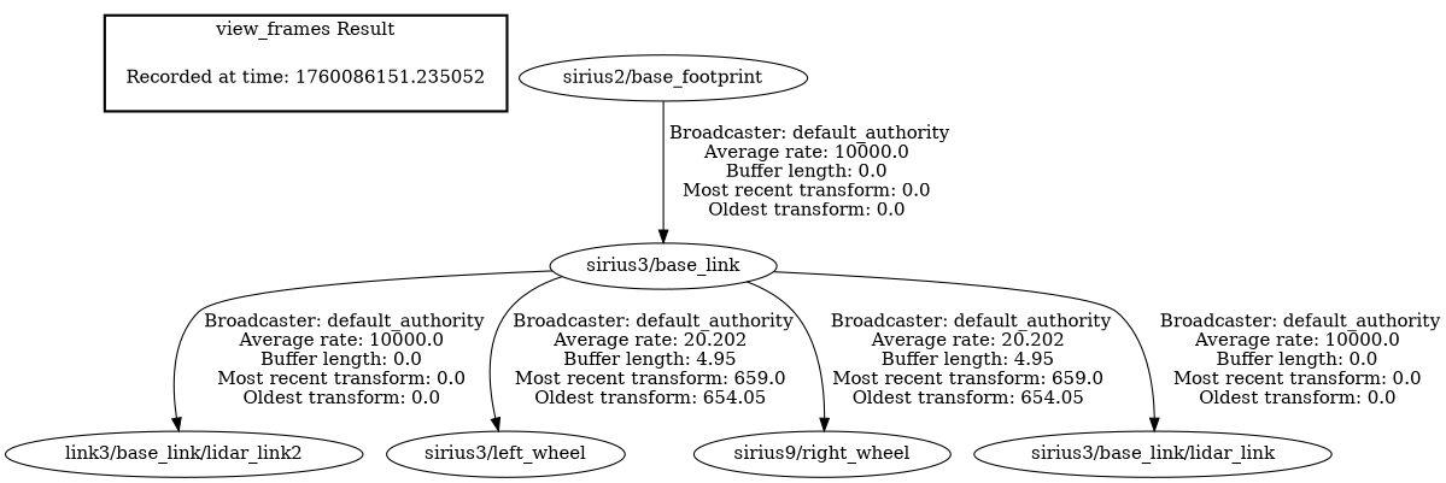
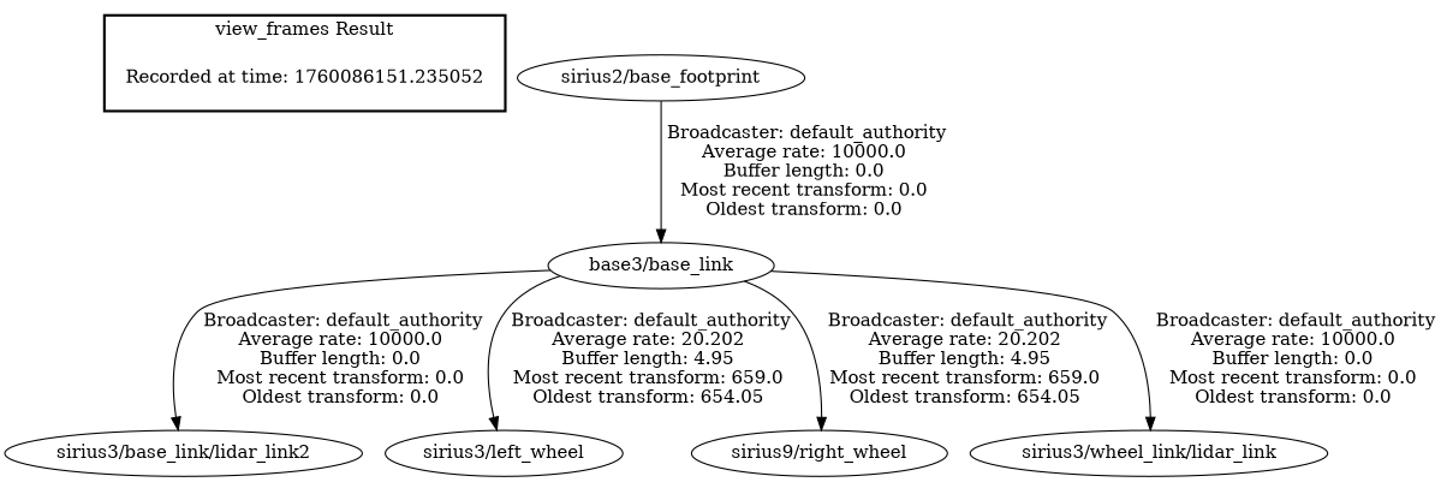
  digraph {
    "Recorded at time: 1760086151.235052" [shape=plaintext]
    n2 [label="sirius2/base_footprint"]
-   "sirius3/base_link"
-   "sirius3/base_link/lidar_link2" [label="link3/base_link/lidar_link2"]
+   "sirius3/base_link" [label="base3/base_link"]
+   "sirius3/base_link/lidar_link2"
    "sirius3/left_wheel"
    n6 [label="sirius9/right_wheel"]
-   "sirius3/base_link/lidar_link"
+   "sirius3/base_link/lidar_link" [label="sirius3/wheel_link/lidar_link"]
    subgraph cluster_1 {
      color=black
      label="view_frames Result"
      style=bold
      "Recorded at time: 1760086151.235052"
    }
    n2 -> "sirius3/base_link" [label=" Broadcaster: default_authority\nAverage rate: 10000.0\nBuffer length: 0.0\nMost recent transform: 0.0\nOldest transform: 0.0\n"]
    "sirius3/base_link" -> "sirius3/base_link/lidar_link2" [label=" Broadcaster: default_authority\nAverage rate: 10000.0\nBuffer length: 0.0\nMost recent transform: 0.0\nOldest transform: 0.0\n"]
    "sirius3/base_link" -> "sirius3/left_wheel" [label=" Broadcaster: default_authority\nAverage rate: 20.202\nBuffer length: 4.95\nMost recent transform: 659.0\nOldest transform: 654.05\n"]
    "sirius3/base_link" -> n6 [label=" Broadcaster: default_authority\nAverage rate: 20.202\nBuffer length: 4.95\nMost recent transform: 659.0\nOldest transform: 654.05\n"]
    "sirius3/base_link" -> "sirius3/base_link/lidar_link" [label=" Broadcaster: default_authority\nAverage rate: 10000.0\nBuffer length: 0.0\nMost recent transform: 0.0\nOldest transform: 0.0\n"]
  }
